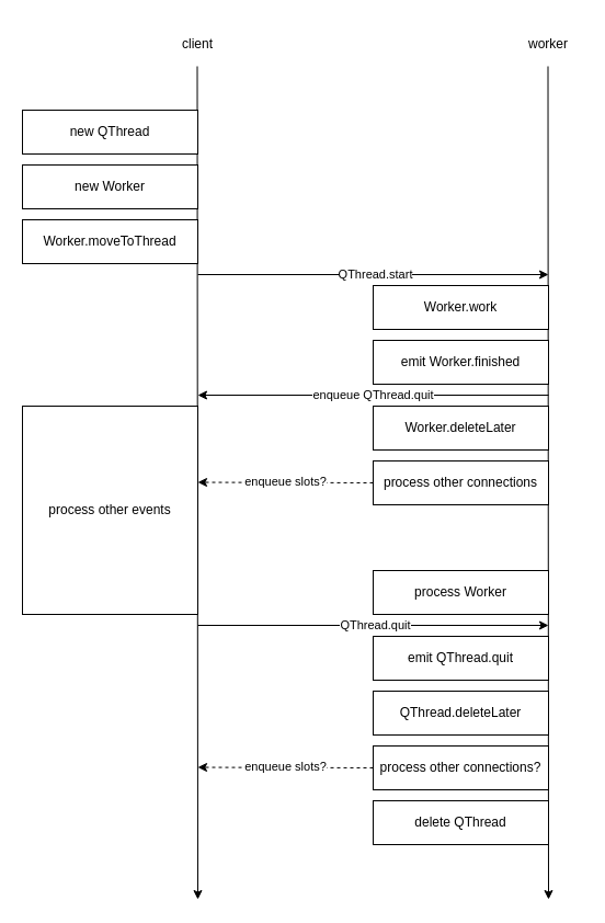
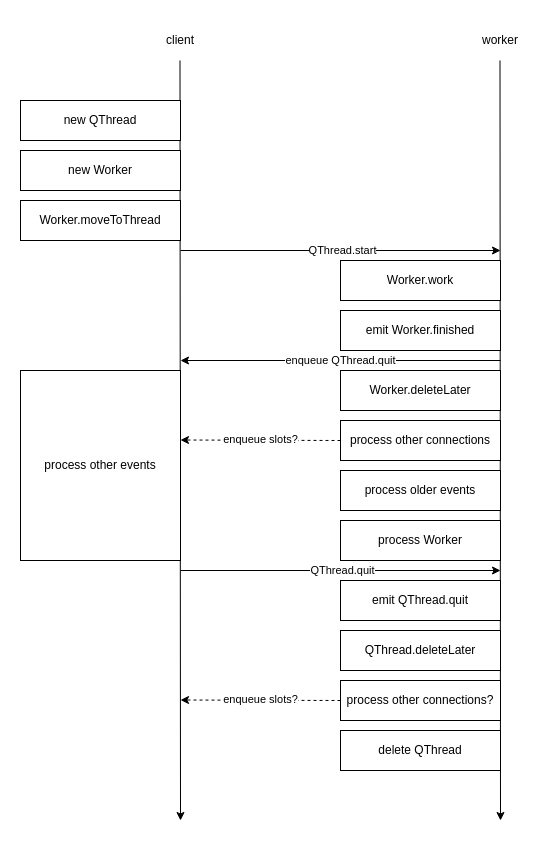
  <mxCell id="0" />
  <mxCell id="1" parent="0" />
  <mxCell id="2" value="" style="endArrow=classic;html=1;rounded=0;" edge="1" parent="1"><mxGeometry width="50" height="50" relative="1" as="geometry"><mxPoint x="179.5" y="60" as="sourcePoint" /><mxPoint x="180" y="820" as="targetPoint" /></mxGeometry></mxCell>
  <mxCell id="3" value="client" style="text;html=1;strokeColor=none;fillColor=none;align=center;verticalAlign=middle;whiteSpace=wrap;rounded=0;" vertex="1" parent="1"><mxGeometry x="150" y="20" width="60" height="40" as="geometry" /></mxCell>
  <mxCell id="4" value="worker" style="text;html=1;strokeColor=none;fillColor=none;align=center;verticalAlign=middle;whiteSpace=wrap;rounded=0;" vertex="1" parent="1"><mxGeometry x="470" y="20" width="60" height="40" as="geometry" /></mxCell>
  <mxCell id="5" value="" style="endArrow=classic;html=1;rounded=0;" edge="1" parent="1"><mxGeometry width="50" height="50" relative="1" as="geometry"><mxPoint x="499.5" y="60" as="sourcePoint" /><mxPoint x="500" y="820" as="targetPoint" /></mxGeometry></mxCell>
  <mxCell id="6" value="new QThread" style="rounded=0;whiteSpace=wrap;html=1;" vertex="1" parent="1"><mxGeometry x="20" y="100" width="160" height="40" as="geometry" /></mxCell>
  <mxCell id="7" value="new Worker" style="rounded=0;whiteSpace=wrap;html=1;" vertex="1" parent="1"><mxGeometry x="20" y="150" width="160" height="40" as="geometry" /></mxCell>
  <mxCell id="8" value="" style="endArrow=classic;html=1;rounded=0;" edge="1" parent="1"><mxGeometry width="50" height="50" relative="1" as="geometry"><mxPoint x="180" y="250" as="sourcePoint" /><mxPoint x="500" y="250" as="targetPoint" /></mxGeometry></mxCell>
  <mxCell id="9" value="QThread.start" style="edgeLabel;html=1;align=center;verticalAlign=middle;resizable=0;points=[];" vertex="1" connectable="0" parent="8"><mxGeometry x="0.006" y="3" relative="1" as="geometry"><mxPoint y="2" as="offset" /></mxGeometry></mxCell>
  <mxCell id="10" value="Worker.work" style="rounded=0;whiteSpace=wrap;html=1;" vertex="1" parent="1"><mxGeometry x="340" y="260" width="160" height="40" as="geometry" /></mxCell>
  <mxCell id="11" value="Worker.moveToThread" style="rounded=0;whiteSpace=wrap;html=1;" vertex="1" parent="1"><mxGeometry x="20" y="200" width="160" height="40" as="geometry" /></mxCell>
  <mxCell id="12" value="emit Worker.finished" style="rounded=0;whiteSpace=wrap;html=1;" vertex="1" parent="1"><mxGeometry x="340" y="310" width="160" height="40" as="geometry" /></mxCell>
  <mxCell id="13" value="Worker.deleteLater" style="rounded=0;whiteSpace=wrap;html=1;" vertex="1" parent="1"><mxGeometry x="340" y="370" width="160" height="40" as="geometry" /></mxCell>
  <mxCell id="14" value="" style="endArrow=classic;html=1;rounded=0;" edge="1" parent="1"><mxGeometry width="50" height="50" relative="1" as="geometry"><mxPoint x="500" y="360" as="sourcePoint" /><mxPoint x="180" y="360" as="targetPoint" /></mxGeometry></mxCell>
  <mxCell id="15" value="enqueue QThread.quit" style="edgeLabel;html=1;align=center;verticalAlign=middle;resizable=0;points=[];" vertex="1" connectable="0" parent="14"><mxGeometry x="0.006" y="3" relative="1" as="geometry"><mxPoint y="-4" as="offset" /></mxGeometry></mxCell>
  <mxCell id="16" value="process other events" style="rounded=0;whiteSpace=wrap;html=1;" vertex="1" parent="1"><mxGeometry x="20" y="370" width="160" height="190" as="geometry" /></mxCell>
  <mxCell id="17" value="process other connections" style="rounded=0;whiteSpace=wrap;html=1;" vertex="1" parent="1"><mxGeometry x="340" y="420" width="160" height="40" as="geometry" /></mxCell>
  <mxCell id="18" value="process Worker" style="rounded=0;whiteSpace=wrap;html=1;" vertex="1" parent="1"><mxGeometry x="340" y="520" width="160" height="40" as="geometry" /></mxCell>
  <mxCell id="19" value="" style="endArrow=classic;html=1;rounded=0;" edge="1" parent="1"><mxGeometry width="50" height="50" relative="1" as="geometry"><mxPoint x="180" y="570" as="sourcePoint" /><mxPoint x="500" y="570" as="targetPoint" /></mxGeometry></mxCell>
  <mxCell id="20" value="QThread.quit" style="edgeLabel;html=1;align=center;verticalAlign=middle;resizable=0;points=[];" vertex="1" connectable="0" parent="19"><mxGeometry x="0.006" y="3" relative="1" as="geometry"><mxPoint y="2" as="offset" /></mxGeometry></mxCell>
+ <mxCell id="21" value="process older events" style="rounded=0;whiteSpace=wrap;html=1;" vertex="1" parent="1"><mxGeometry x="340" y="470" width="160" height="40" as="geometry" /></mxCell>
  <mxCell id="22" value="emit QThread.quit" style="rounded=0;whiteSpace=wrap;html=1;" vertex="1" parent="1"><mxGeometry x="340" y="580" width="160" height="40" as="geometry" /></mxCell>
  <mxCell id="23" value="delete QThread" style="rounded=0;whiteSpace=wrap;html=1;" vertex="1" parent="1"><mxGeometry x="340" y="730" width="160" height="40" as="geometry" /></mxCell>
  <mxCell id="24" value="process other connections?" style="rounded=0;whiteSpace=wrap;html=1;" vertex="1" parent="1"><mxGeometry x="340" y="680" width="160" height="40" as="geometry" /></mxCell>
  <mxCell id="25" value="QThread.deleteLater" style="rounded=0;whiteSpace=wrap;html=1;" vertex="1" parent="1"><mxGeometry x="340" y="630" width="160" height="40" as="geometry" /></mxCell>
  <mxCell id="26" value="" style="endArrow=classic;html=1;rounded=0;dashed=1;" edge="1" parent="1"><mxGeometry width="50" height="50" relative="1" as="geometry"><mxPoint x="340" y="440" as="sourcePoint" /><mxPoint x="180" y="439.5" as="targetPoint" /></mxGeometry></mxCell>
  <mxCell id="27" value="enqueue slots?" style="edgeLabel;html=1;align=center;verticalAlign=middle;resizable=0;points=[];" vertex="1" connectable="0" parent="26"><mxGeometry x="0.006" y="3" relative="1" as="geometry"><mxPoint y="-4" as="offset" /></mxGeometry></mxCell>
  <mxCell id="28" value="" style="endArrow=classic;html=1;rounded=0;dashed=1;" edge="1" parent="1"><mxGeometry width="50" height="50" relative="1" as="geometry"><mxPoint x="340" y="700" as="sourcePoint" /><mxPoint x="180" y="699.5" as="targetPoint" /></mxGeometry></mxCell>
  <mxCell id="29" value="enqueue slots?" style="edgeLabel;html=1;align=center;verticalAlign=middle;resizable=0;points=[];" vertex="1" connectable="0" parent="28"><mxGeometry x="0.006" y="3" relative="1" as="geometry"><mxPoint y="-4" as="offset" /></mxGeometry></mxCell>
